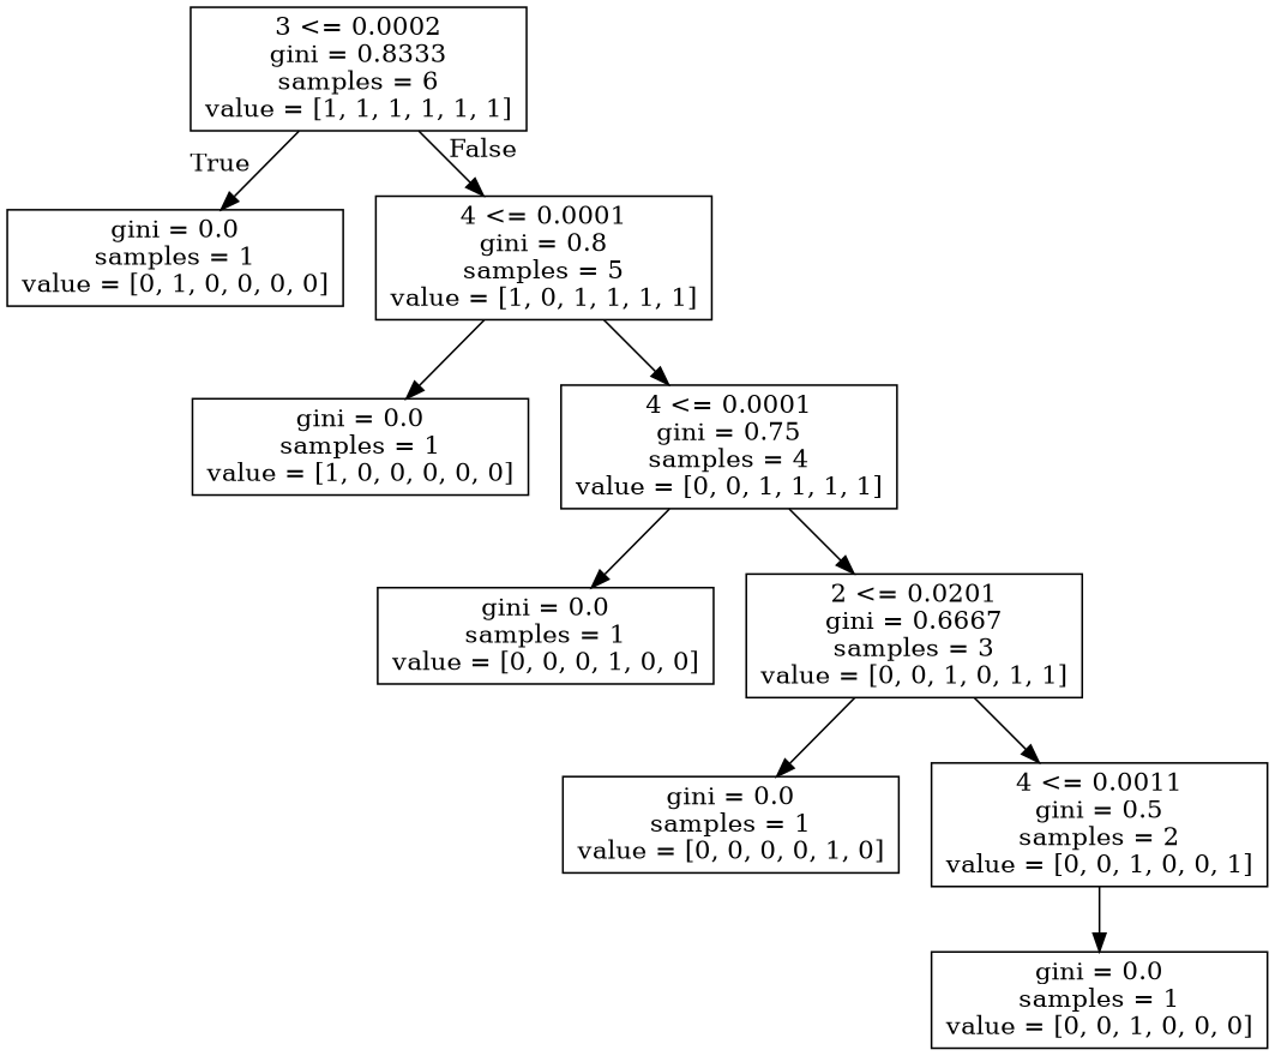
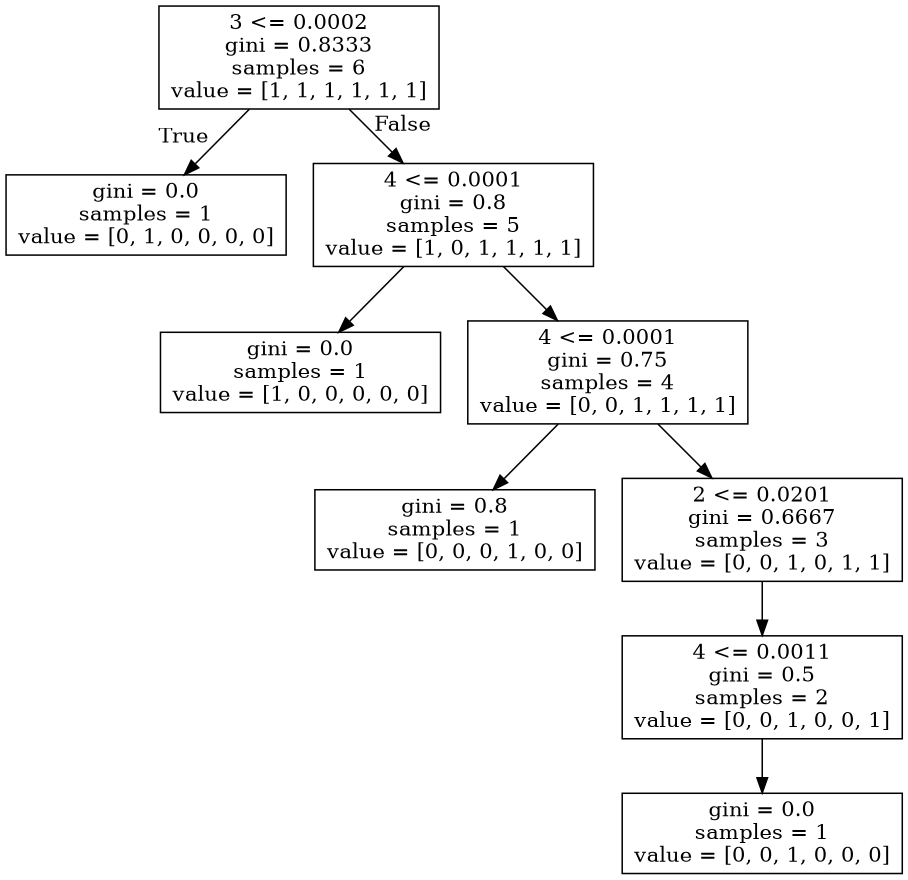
  digraph {
    node [shape=box]
    n1 [label="3 <= 0.0002\ngini = 0.8333\nsamples = 6\nvalue = [1, 1, 1, 1, 1, 1]"]
    n2 [label="gini = 0.0\nsamples = 1\nvalue = [0, 1, 0, 0, 0, 0]"]
    n3 [label="4 <= 0.0001\ngini = 0.8\nsamples = 5\nvalue = [1, 0, 1, 1, 1, 1]"]
    n4 [label="gini = 0.0\nsamples = 1\nvalue = [1, 0, 0, 0, 0, 0]"]
    n5 [label="4 <= 0.0001\ngini = 0.75\nsamples = 4\nvalue = [0, 0, 1, 1, 1, 1]"]
-   n6 [label="gini = 0.0\nsamples = 1\nvalue = [0, 0, 0, 1, 0, 0]"]
+   n6 [label="gini = 0.8\nsamples = 1\nvalue = [0, 0, 0, 1, 0, 0]"]
    n7 [label="2 <= 0.0201\ngini = 0.6667\nsamples = 3\nvalue = [0, 0, 1, 0, 1, 1]"]
-   n8 [label="gini = 0.0\nsamples = 1\nvalue = [0, 0, 0, 0, 1, 0]"]
    n9 [label="4 <= 0.0011\ngini = 0.5\nsamples = 2\nvalue = [0, 0, 1, 0, 0, 1]"]
    n10 [label="gini = 0.0\nsamples = 1\nvalue = [0, 0, 1, 0, 0, 0]"]
    n1 -> n2 [headlabel=True labelangle=45 labeldistance=2.5]
    n1 -> n3 [headlabel=False labelangle=-45 labeldistance=2.5]
    n3 -> n4
    n3 -> n5
    n5 -> n6
    n5 -> n7
-   n7 -> n8
    n7 -> n9
    n9 -> n10
  }
